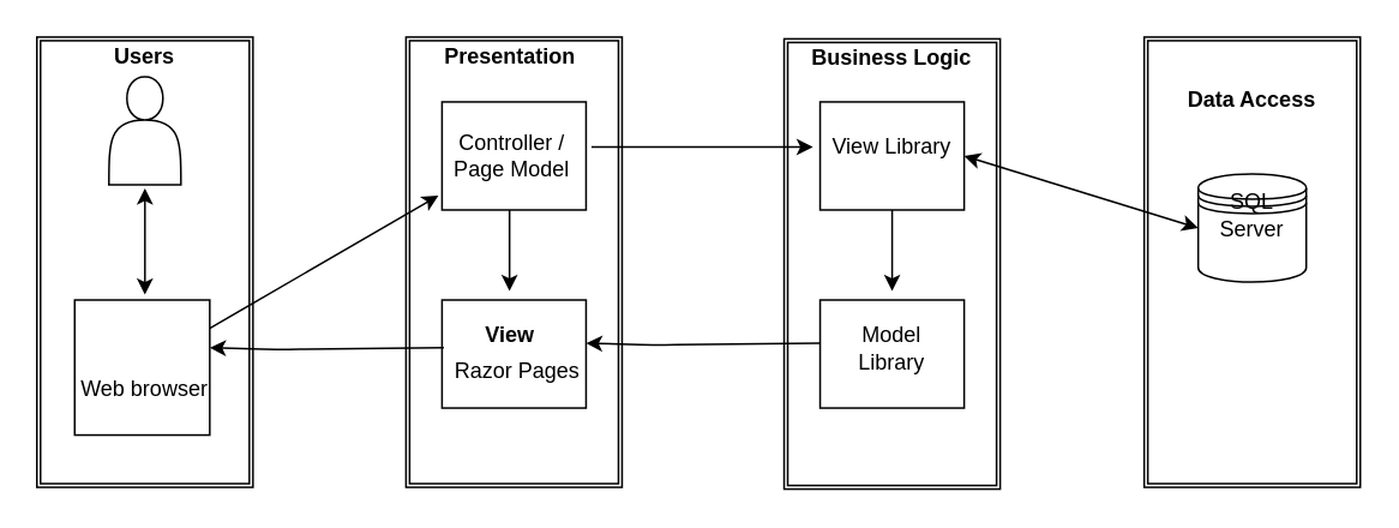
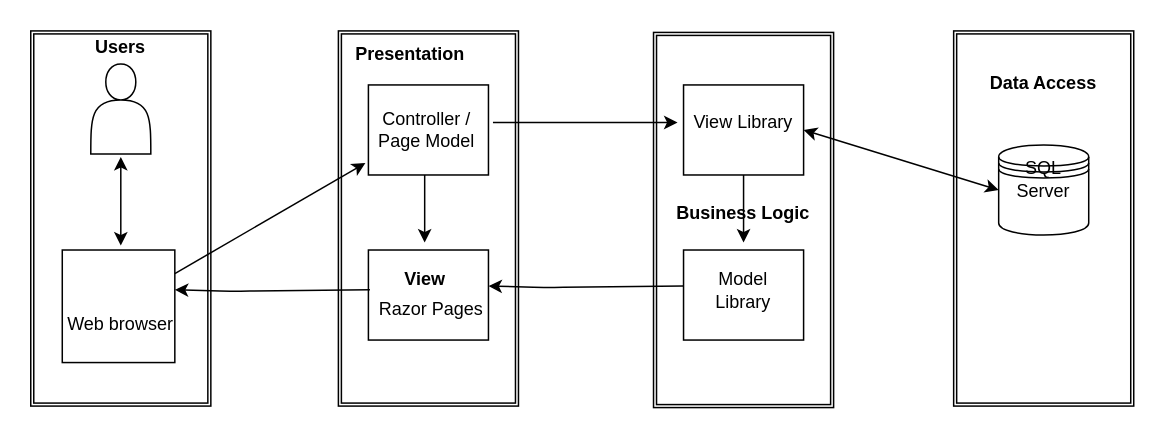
  <mxCell id="0" />
  <mxCell id="1" parent="0" />
  <mxCell id="2" value="" style="shape=ext;double=1;rounded=0;whiteSpace=wrap;html=1;" vertex="1" parent="1"><mxGeometry x="20" y="20" width="120" height="250" as="geometry" /></mxCell>
  <mxCell id="3" value="" style="shape=ext;double=1;rounded=0;whiteSpace=wrap;html=1;" vertex="1" parent="1"><mxGeometry x="225" y="20" width="120" height="250" as="geometry" /></mxCell>
  <mxCell id="4" value="" style="shape=ext;double=1;rounded=0;whiteSpace=wrap;html=1;" vertex="1" parent="1"><mxGeometry x="435" y="21" width="120" height="250" as="geometry" /></mxCell>
  <mxCell id="5" value="" style="shape=ext;double=1;rounded=0;whiteSpace=wrap;html=1;" vertex="1" parent="1"><mxGeometry x="635" y="20" width="120" height="250" as="geometry" /></mxCell>
  <mxCell id="6" value="Users" style="text;html=1;strokeColor=none;fillColor=none;align=center;verticalAlign=middle;whiteSpace=wrap;rounded=0;fontColor=none;fontStyle=1" vertex="1" parent="1"><mxGeometry x="60" y="21" width="40" height="20" as="geometry" /></mxCell>
  <mxCell id="7" value="" style="whiteSpace=wrap;html=1;aspect=fixed;fontColor=none;" vertex="1" parent="1"><mxGeometry x="41" y="166" width="75" height="75" as="geometry" /></mxCell>
  <mxCell id="8" value="Web browser" style="text;html=1;strokeColor=none;fillColor=none;align=center;verticalAlign=middle;whiteSpace=wrap;rounded=0;fontColor=none;" vertex="1" parent="1"><mxGeometry x="40" y="206" width="80" height="20" as="geometry" /></mxCell>
  <mxCell id="9" value="" style="endArrow=classic;startArrow=classic;html=1;fontColor=none;" edge="1" parent="1"><mxGeometry width="50" height="50" relative="1" as="geometry"><mxPoint x="80" y="163" as="sourcePoint" /><mxPoint x="80" y="104" as="targetPoint" /></mxGeometry></mxCell>
- <mxCell id="10" value="Presentation" style="text;html=1;strokeColor=none;fillColor=none;align=center;verticalAlign=middle;whiteSpace=wrap;rounded=0;fontColor=none;fontStyle=1" vertex="1" parent="1"><mxGeometry x="238" y="21" width="90" height="20" as="geometry" /></mxCell>
+ <mxCell id="10" value="Presentation" style="text;html=1;strokeColor=none;fillColor=none;align=center;verticalAlign=middle;whiteSpace=wrap;rounded=0;fontColor=none;fontStyle=1" vertex="1" parent="1"><mxGeometry x="228" y="26" width="90" height="20" as="geometry" /></mxCell>
  <mxCell id="11" value="" style="rounded=0;whiteSpace=wrap;html=1;fontColor=none;" vertex="1" parent="1"><mxGeometry x="245" y="56" width="80" height="60" as="geometry" /></mxCell>
  <mxCell id="12" value="Controller / Page Model" style="text;html=1;strokeColor=none;fillColor=none;align=center;verticalAlign=middle;whiteSpace=wrap;rounded=0;fontColor=none;" vertex="1" parent="1"><mxGeometry x="249" y="71" width="70" height="30" as="geometry" /></mxCell>
  <mxCell id="13" value="" style="rounded=0;whiteSpace=wrap;html=1;fontColor=none;" vertex="1" parent="1"><mxGeometry x="245" y="166" width="80" height="60" as="geometry" /></mxCell>
  <mxCell id="14" value="View" style="text;html=1;strokeColor=none;fillColor=none;align=center;verticalAlign=middle;whiteSpace=wrap;rounded=0;fontColor=none;fontStyle=1" vertex="1" parent="1"><mxGeometry x="263" y="176" width="40" height="20" as="geometry" /></mxCell>
  <mxCell id="15" value="Razor Pages" style="text;html=1;strokeColor=none;fillColor=none;align=center;verticalAlign=middle;whiteSpace=wrap;rounded=0;fontColor=none;" vertex="1" parent="1"><mxGeometry x="249" y="196" width="76" height="20" as="geometry" /></mxCell>
- <mxCell id="16" value="Business Logic" style="text;html=1;strokeColor=none;fillColor=none;align=center;verticalAlign=middle;whiteSpace=wrap;rounded=0;fontColor=none;fontStyle=1" vertex="1" parent="1"><mxGeometry x="445" y="22" width="100" height="20" as="geometry" /></mxCell>
+ <mxCell id="16" value="Business Logic" style="text;html=1;strokeColor=none;fillColor=none;align=center;verticalAlign=middle;whiteSpace=wrap;rounded=0;fontColor=none;fontStyle=1" vertex="1" parent="1"><mxGeometry x="445" y="132" width="100" height="20" as="geometry" /></mxCell>
  <mxCell id="17" value="" style="rounded=0;whiteSpace=wrap;html=1;fontColor=none;" vertex="1" parent="1"><mxGeometry x="455" y="56" width="80" height="60" as="geometry" /></mxCell>
  <mxCell id="18" value="View Library" style="text;html=1;strokeColor=none;fillColor=none;align=center;verticalAlign=middle;whiteSpace=wrap;rounded=0;fontColor=none;" vertex="1" parent="1"><mxGeometry x="460" y="66" width="70" height="30" as="geometry" /></mxCell>
  <mxCell id="19" value="" style="rounded=0;whiteSpace=wrap;html=1;fontColor=none;" vertex="1" parent="1"><mxGeometry x="455" y="166" width="80" height="60" as="geometry" /></mxCell>
  <mxCell id="20" value="Model Library" style="text;html=1;strokeColor=none;fillColor=none;align=center;verticalAlign=middle;whiteSpace=wrap;rounded=0;fontColor=none;fontStyle=0" vertex="1" parent="1"><mxGeometry x="475" y="183" width="40" height="20" as="geometry" /></mxCell>
  <mxCell id="21" value="Data Access" style="text;html=1;strokeColor=none;fillColor=none;align=center;verticalAlign=middle;whiteSpace=wrap;rounded=0;fontColor=none;fontStyle=1" vertex="1" parent="1"><mxGeometry x="645" y="45" width="100" height="20" as="geometry" /></mxCell>
  <mxCell id="22" value="" style="shape=datastore;whiteSpace=wrap;html=1;fontColor=none;" vertex="1" parent="1"><mxGeometry x="665" y="96" width="60" height="60" as="geometry" /></mxCell>
  <mxCell id="23" value="" style="shape=actor;whiteSpace=wrap;html=1;fontColor=none;" vertex="1" parent="1"><mxGeometry x="60" y="42" width="40" height="60" as="geometry" /></mxCell>
  <mxCell id="24" value="SQL Server" style="text;html=1;strokeColor=none;fillColor=none;align=center;verticalAlign=middle;whiteSpace=wrap;rounded=0;fontColor=none;" vertex="1" parent="1"><mxGeometry x="675" y="109" width="40" height="20" as="geometry" /></mxCell>
  <mxCell id="25" value="" style="endArrow=classic;html=1;fontColor=none;entryX=-0.025;entryY=0.867;entryDx=0;entryDy=0;entryPerimeter=0;" edge="1" parent="1" source="7" target="11"><mxGeometry width="50" height="50" relative="1" as="geometry"><mxPoint x="145" y="190" as="sourcePoint" /><mxPoint x="425" y="100" as="targetPoint" /></mxGeometry></mxCell>
  <mxCell id="26" value="" style="endArrow=classic;html=1;fontColor=none;" edge="1" parent="1"><mxGeometry width="50" height="50" relative="1" as="geometry"><mxPoint x="328" y="81" as="sourcePoint" /><mxPoint x="451" y="81" as="targetPoint" /></mxGeometry></mxCell>
  <mxCell id="27" value="" style="endArrow=classic;startArrow=classic;html=1;fontColor=none;exitX=0;exitY=0.5;exitDx=0;exitDy=0;entryX=1;entryY=0.5;entryDx=0;entryDy=0;" edge="1" parent="1" source="22" target="17"><mxGeometry width="50" height="50" relative="1" as="geometry"><mxPoint x="595" y="130" as="sourcePoint" /><mxPoint x="595" y="71" as="targetPoint" /></mxGeometry></mxCell>
  <mxCell id="28" value="" style="endArrow=classic;html=1;fontColor=none;exitX=0.5;exitY=1;exitDx=0;exitDy=0;" edge="1" parent="1" source="17"><mxGeometry width="50" height="50" relative="1" as="geometry"><mxPoint x="545" y="100" as="sourcePoint" /><mxPoint x="495" y="161" as="targetPoint" /></mxGeometry></mxCell>
  <mxCell id="29" value="" style="endArrow=classic;html=1;fontColor=none;exitX=0.5;exitY=1;exitDx=0;exitDy=0;" edge="1" parent="1"><mxGeometry width="50" height="50" relative="1" as="geometry"><mxPoint x="282.5" y="116" as="sourcePoint" /><mxPoint x="282.5" y="161" as="targetPoint" /></mxGeometry></mxCell>
  <mxCell id="30" value="" style="endArrow=classic;html=1;fontColor=none;entryX=1;entryY=0.4;entryDx=0;entryDy=0;entryPerimeter=0;" edge="1" parent="1" target="13"><mxGeometry width="50" height="50" relative="1" as="geometry"><mxPoint x="455" y="190" as="sourcePoint" /><mxPoint x="345" y="191" as="targetPoint" /><Array as="points"><mxPoint x="365" y="191" /></Array></mxGeometry></mxCell>
  <mxCell id="31" value="" style="endArrow=classic;html=1;fontColor=none;entryX=1;entryY=0.4;entryDx=0;entryDy=0;entryPerimeter=0;" edge="1" parent="1"><mxGeometry width="50" height="50" relative="1" as="geometry"><mxPoint x="246" y="192.5" as="sourcePoint" /><mxPoint x="116" y="192.5" as="targetPoint" /><Array as="points"><mxPoint x="156" y="193.5" /></Array></mxGeometry></mxCell>
